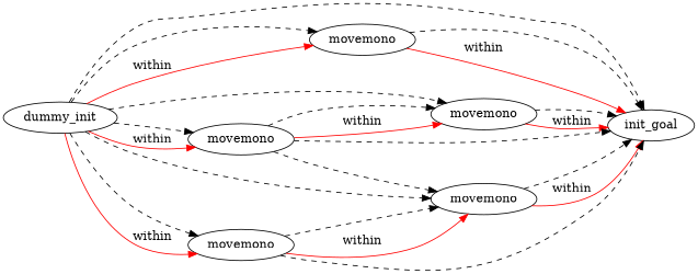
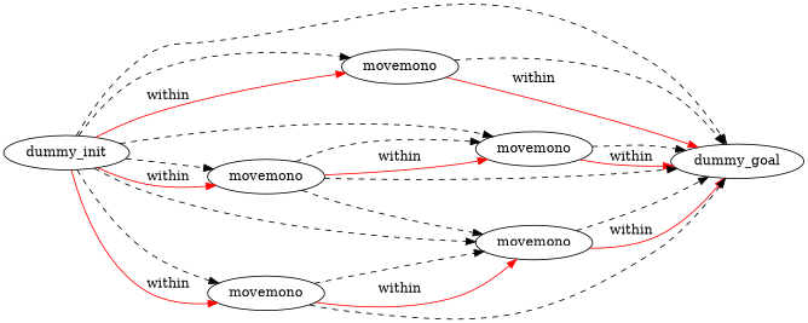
  digraph {
    rankdir=LR
    edge [color=black style=dashed]
    n1 [label=dummy_init]
-   n2 [label=init_goal]
+   n2 [label=dummy_goal]
    n3 [label=movemono]
    n4 [label=movemono]
    n5 [label=movemono]
    n6 [label=movemono]
    n7 [label=movemono]
    n1 -> n2
    n1 -> n3
    n1 -> n3 [color=red label=within style=""]
    n1 -> n4
    n1 -> n5
    n1 -> n5 [color=red label=within style=""]
    n1 -> n6
    n1 -> n7
    n1 -> n7 [color=red label=within style=""]
    n3 -> n2
    n3 -> n2 [color=red label=within style=""]
    n4 -> n2
    n4 -> n2 [color=red label=within style=""]
    n5 -> n2
    n5 -> n4
    n5 -> n4 [color=red label=within style=""]
    n5 -> n6
    n6 -> n2
    n6 -> n2 [color=red label=within style=""]
    n7 -> n2
    n7 -> n6
    n7 -> n6 [color=red label=within style=""]
  }
